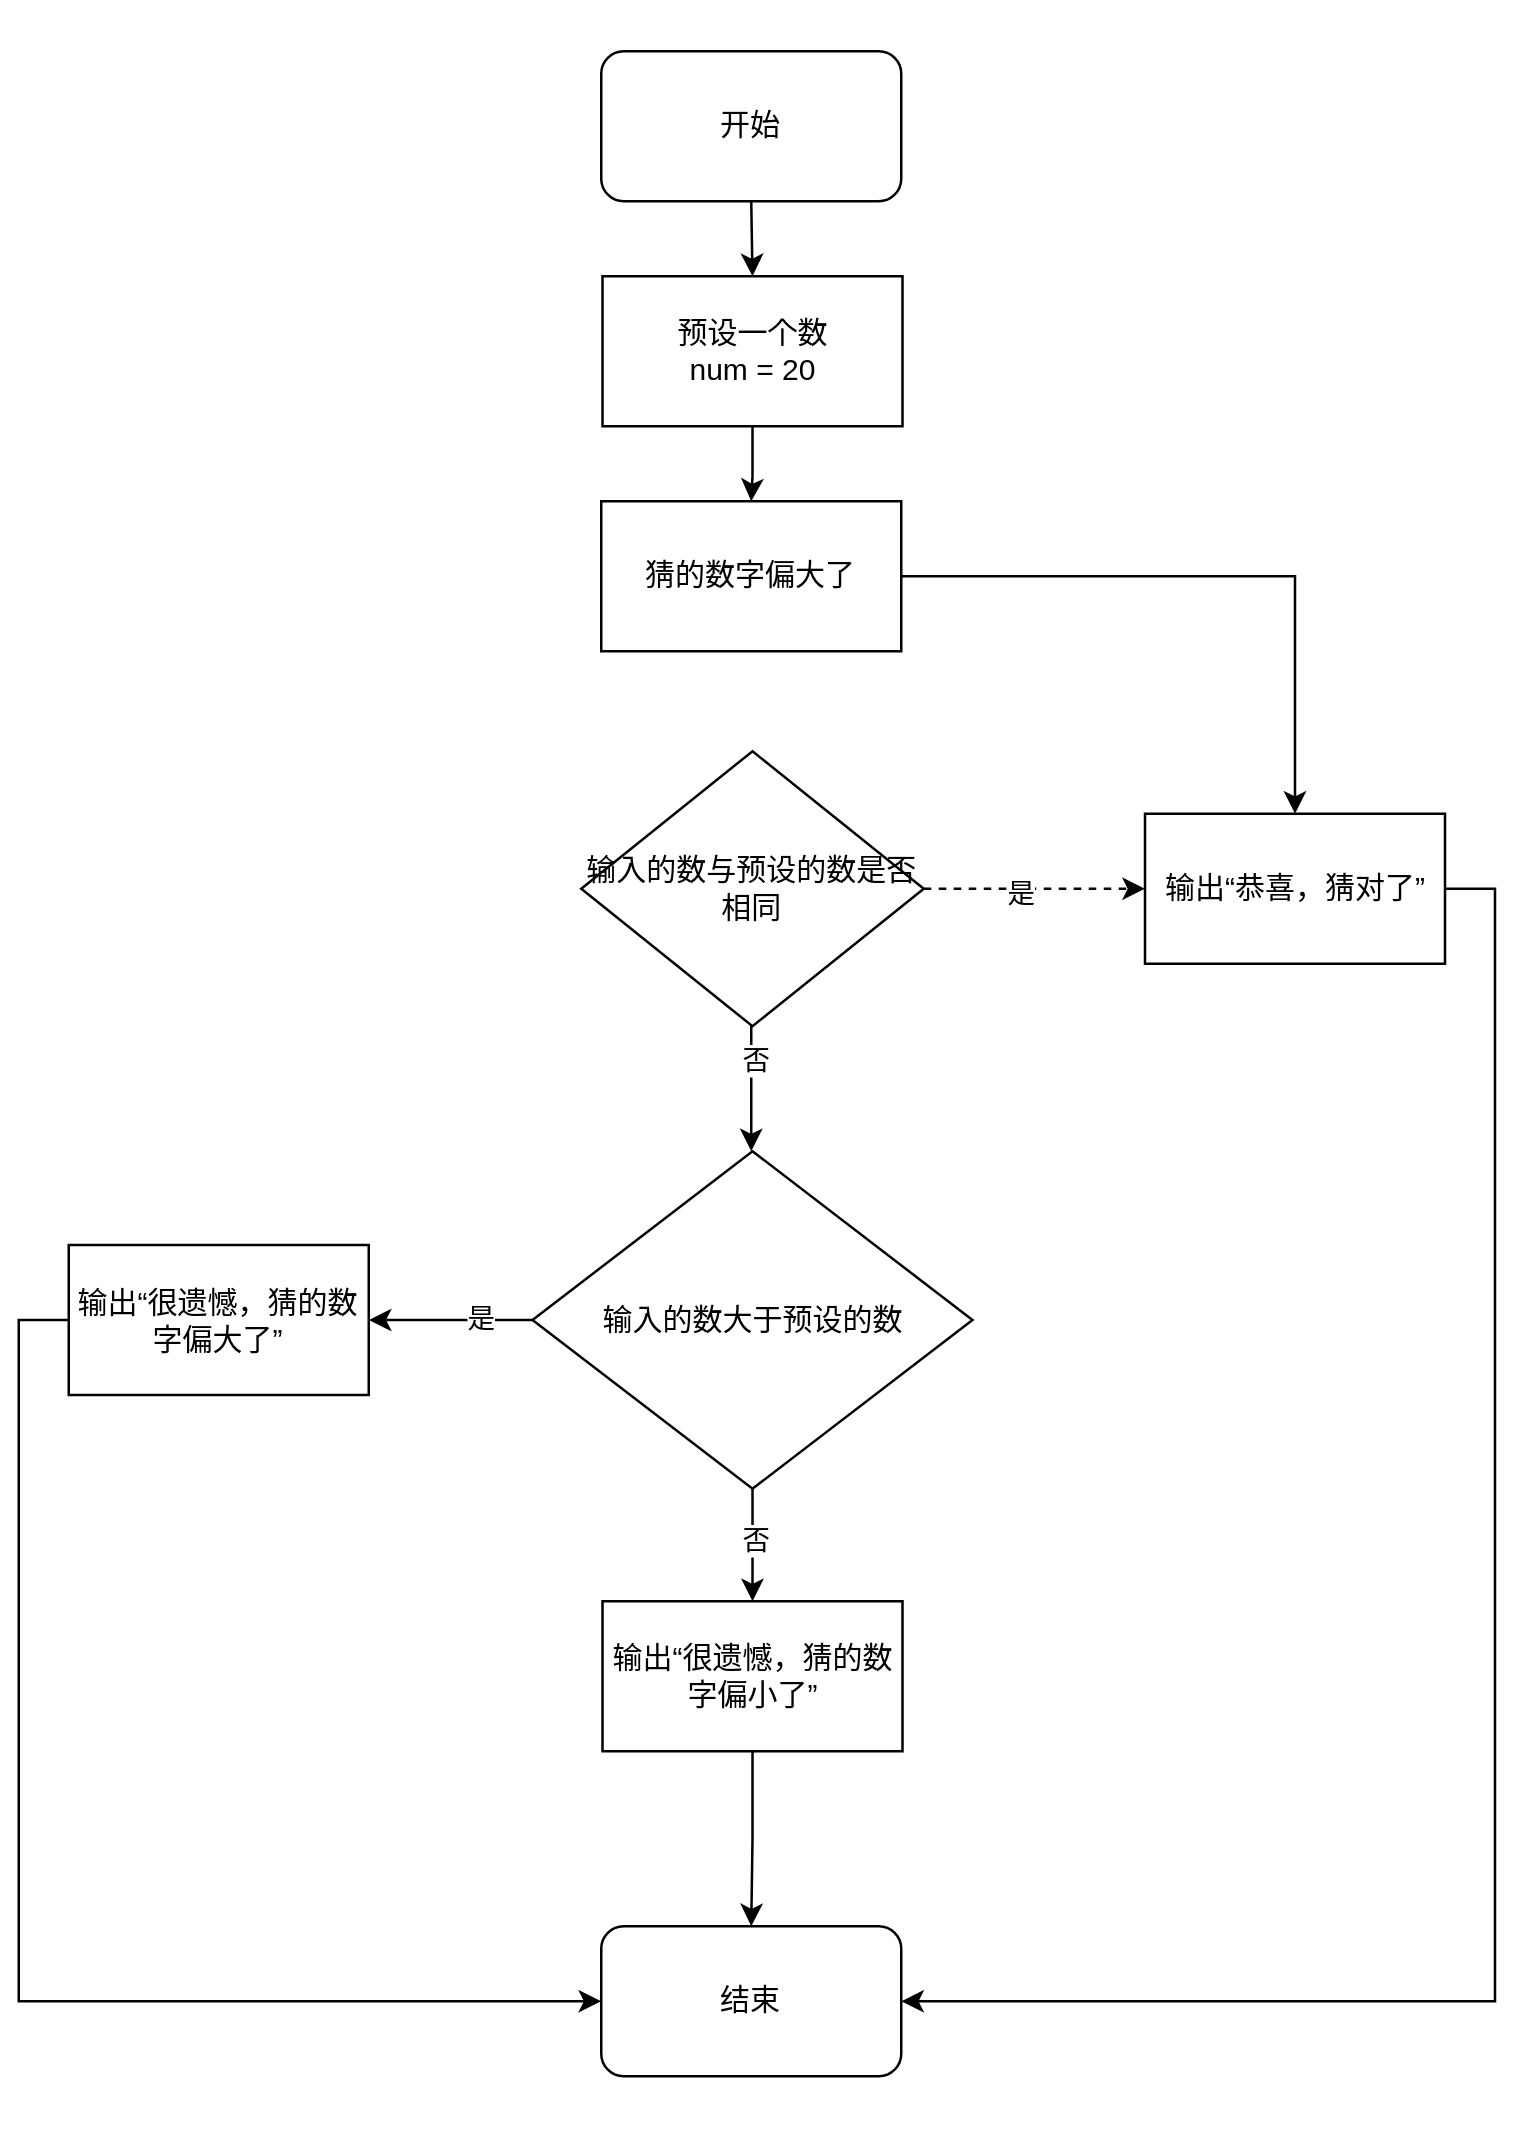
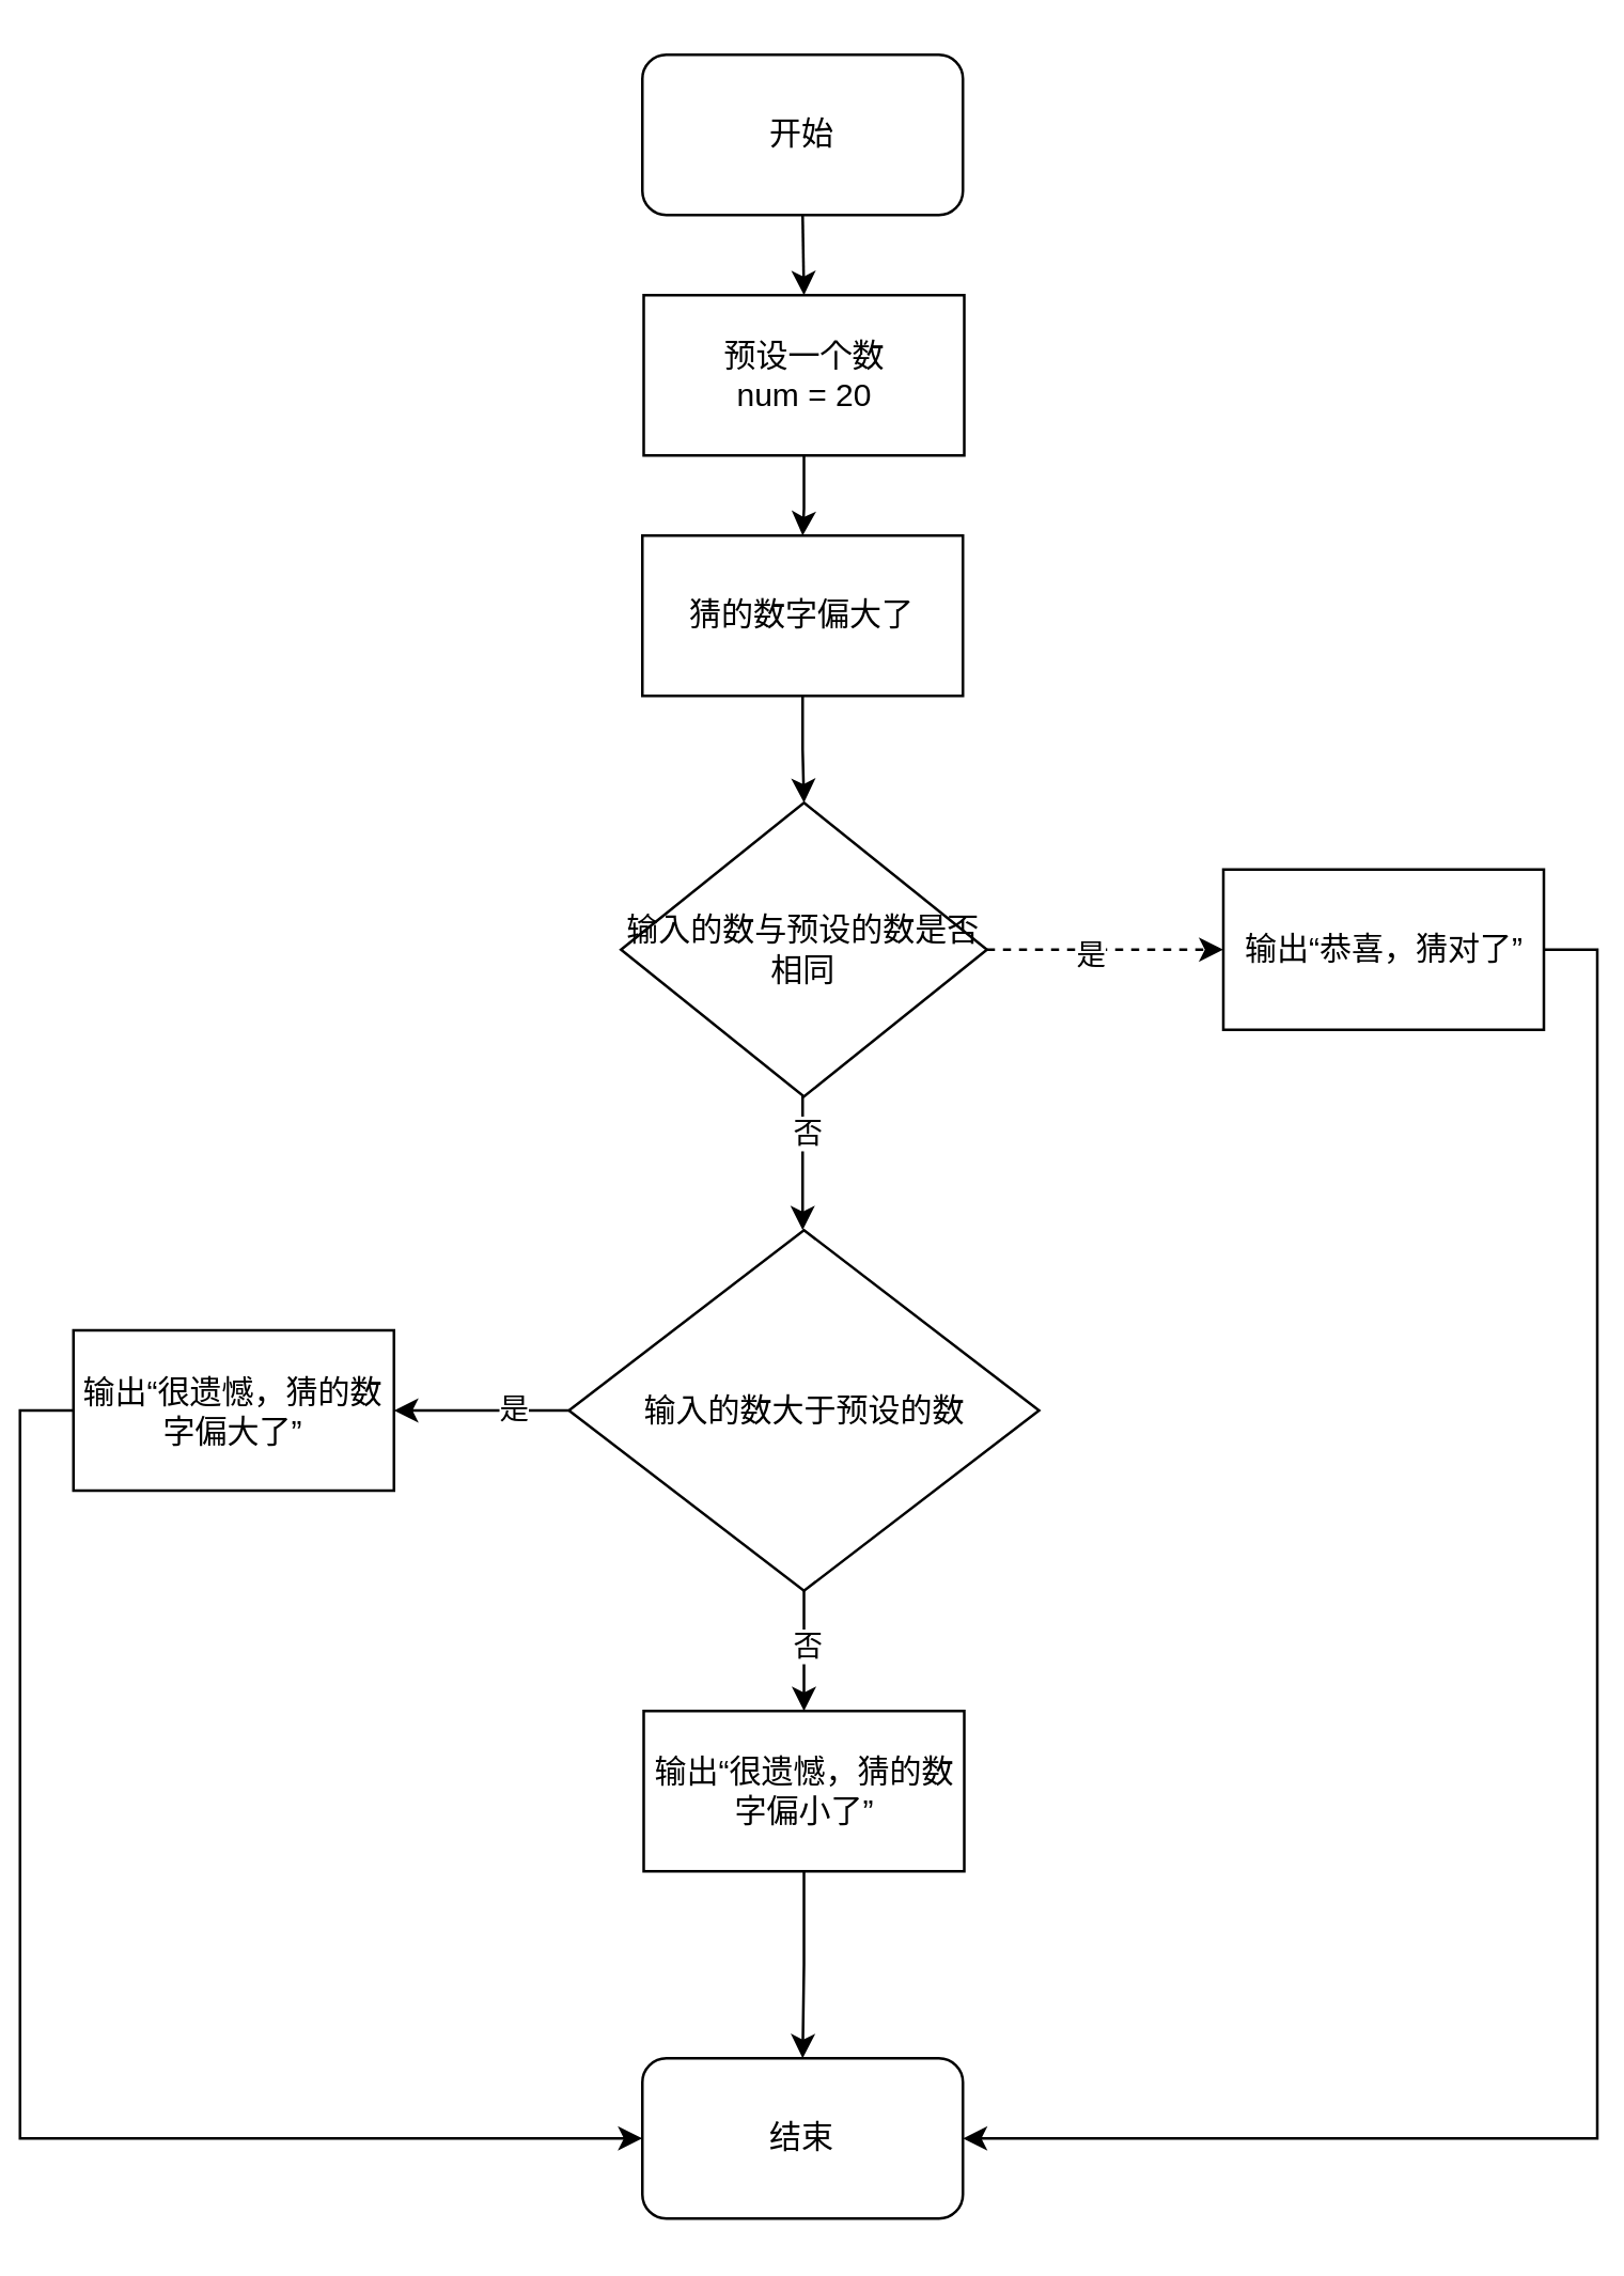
  <mxCell id="0" />
  <mxCell id="1" parent="0" />
  <mxCell id="2" style="edgeStyle=orthogonalEdgeStyle;rounded=0;orthogonalLoop=1;jettySize=auto;html=1;exitX=0.5;exitY=1;exitDx=0;exitDy=0;entryX=0.5;entryY=0;entryDx=0;entryDy=0;" edge="1" parent="1" source="3" target="13"><mxGeometry relative="1" as="geometry" /></mxCell>
  <mxCell id="3" value="开始" style="rounded=1;whiteSpace=wrap;html=1;" vertex="1" parent="1"><mxGeometry x="233" y="20" width="120" height="60" as="geometry" /></mxCell>
  <mxCell id="4" value="结束" style="rounded=1;whiteSpace=wrap;html=1;" vertex="1" parent="1"><mxGeometry x="233" y="770" width="120" height="60" as="geometry" /></mxCell>
- <mxCell id="5" value="" style="edgeStyle=orthogonalEdgeStyle;rounded=0;orthogonalLoop=1;jettySize=auto;html=1;" edge="1" parent="1" source="6" target="15"><mxGeometry relative="1" as="geometry" /></mxCell>
+ <mxCell id="5" value="" style="edgeStyle=orthogonalEdgeStyle;rounded=0;orthogonalLoop=1;jettySize=auto;html=1;" edge="1" parent="1" source="6" target="11"><mxGeometry relative="1" as="geometry" /></mxCell>
  <mxCell id="6" value="猜的数字偏大了" style="rounded=0;whiteSpace=wrap;html=1;" vertex="1" parent="1"><mxGeometry x="233" y="200" width="120" height="60" as="geometry" /></mxCell>
  <mxCell id="7" value="" style="edgeStyle=orthogonalEdgeStyle;rounded=0;orthogonalLoop=1;jettySize=auto;html=1;dashed=1;" edge="1" parent="1" source="11" target="15"><mxGeometry relative="1" as="geometry" /></mxCell>
  <mxCell id="8" value="是" style="edgeLabel;html=1;align=center;verticalAlign=middle;resizable=0;points=[];" vertex="1" connectable="0" parent="7"><mxGeometry x="-0.131" y="-1" relative="1" as="geometry"><mxPoint as="offset" /></mxGeometry></mxCell>
  <mxCell id="9" value="" style="edgeStyle=orthogonalEdgeStyle;rounded=0;orthogonalLoop=1;jettySize=auto;html=1;" edge="1" parent="1" source="11"><mxGeometry relative="1" as="geometry"><mxPoint x="293" y="460" as="targetPoint" /></mxGeometry></mxCell>
  <mxCell id="10" value="否" style="edgeLabel;html=1;align=center;verticalAlign=middle;resizable=0;points=[];" vertex="1" connectable="0" parent="9"><mxGeometry x="-0.435" y="1" relative="1" as="geometry"><mxPoint as="offset" /></mxGeometry></mxCell>
  <mxCell id="11" value="输入的数与预设的数是否相同" style="rhombus;whiteSpace=wrap;html=1;rounded=0;" vertex="1" parent="1"><mxGeometry x="225" y="300" width="137" height="110" as="geometry" /></mxCell>
  <mxCell id="12" style="edgeStyle=orthogonalEdgeStyle;rounded=0;orthogonalLoop=1;jettySize=auto;html=1;exitX=0.5;exitY=1;exitDx=0;exitDy=0;" edge="1" parent="1" source="13" target="6"><mxGeometry relative="1" as="geometry" /></mxCell>
  <mxCell id="13" value="预设一个数&lt;br&gt;num = 20" style="rounded=0;whiteSpace=wrap;html=1;" vertex="1" parent="1"><mxGeometry x="233.5" y="110" width="120" height="60" as="geometry" /></mxCell>
  <mxCell id="14" style="edgeStyle=orthogonalEdgeStyle;rounded=0;orthogonalLoop=1;jettySize=auto;html=1;exitX=1;exitY=0.5;exitDx=0;exitDy=0;entryX=1;entryY=0.5;entryDx=0;entryDy=0;" edge="1" parent="1" source="15" target="4"><mxGeometry relative="1" as="geometry" /></mxCell>
  <mxCell id="15" value="输出“恭喜，猜对了”" style="whiteSpace=wrap;html=1;rounded=0;" vertex="1" parent="1"><mxGeometry x="450.5" y="325" width="120" height="60" as="geometry" /></mxCell>
  <mxCell id="16" value="" style="edgeStyle=orthogonalEdgeStyle;rounded=0;orthogonalLoop=1;jettySize=auto;html=1;" edge="1" parent="1" source="20" target="22"><mxGeometry relative="1" as="geometry" /></mxCell>
  <mxCell id="17" value="是" style="edgeLabel;html=1;align=center;verticalAlign=middle;resizable=0;points=[];" vertex="1" connectable="0" parent="16"><mxGeometry x="-0.37" y="-1" relative="1" as="geometry"><mxPoint as="offset" /></mxGeometry></mxCell>
  <mxCell id="18" value="" style="edgeStyle=orthogonalEdgeStyle;rounded=0;orthogonalLoop=1;jettySize=auto;html=1;" edge="1" parent="1" source="20" target="24"><mxGeometry relative="1" as="geometry" /></mxCell>
  <mxCell id="19" value="否" style="edgeLabel;html=1;align=center;verticalAlign=middle;resizable=0;points=[];" vertex="1" connectable="0" parent="18"><mxGeometry x="-0.099" y="1" relative="1" as="geometry"><mxPoint as="offset" /></mxGeometry></mxCell>
  <mxCell id="20" value="输入的数大于预设的数" style="rhombus;whiteSpace=wrap;html=1;" vertex="1" parent="1"><mxGeometry x="205.5" y="460" width="176" height="135" as="geometry" /></mxCell>
  <mxCell id="21" style="edgeStyle=orthogonalEdgeStyle;rounded=0;orthogonalLoop=1;jettySize=auto;html=1;exitX=0;exitY=0.5;exitDx=0;exitDy=0;entryX=0;entryY=0.5;entryDx=0;entryDy=0;" edge="1" parent="1" source="22" target="4"><mxGeometry relative="1" as="geometry" /></mxCell>
  <mxCell id="22" value="输出“很遗憾，猜的数字偏大了”" style="whiteSpace=wrap;html=1;" vertex="1" parent="1"><mxGeometry x="20" y="497.5" width="120" height="60" as="geometry" /></mxCell>
  <mxCell id="23" style="edgeStyle=orthogonalEdgeStyle;rounded=0;orthogonalLoop=1;jettySize=auto;html=1;exitX=0.5;exitY=1;exitDx=0;exitDy=0;entryX=0.5;entryY=0;entryDx=0;entryDy=0;" edge="1" parent="1" source="24" target="4"><mxGeometry relative="1" as="geometry" /></mxCell>
  <mxCell id="24" value="输出“很遗憾，猜的数字偏小了”" style="whiteSpace=wrap;html=1;" vertex="1" parent="1"><mxGeometry x="233.5" y="640" width="120" height="60" as="geometry" /></mxCell>
